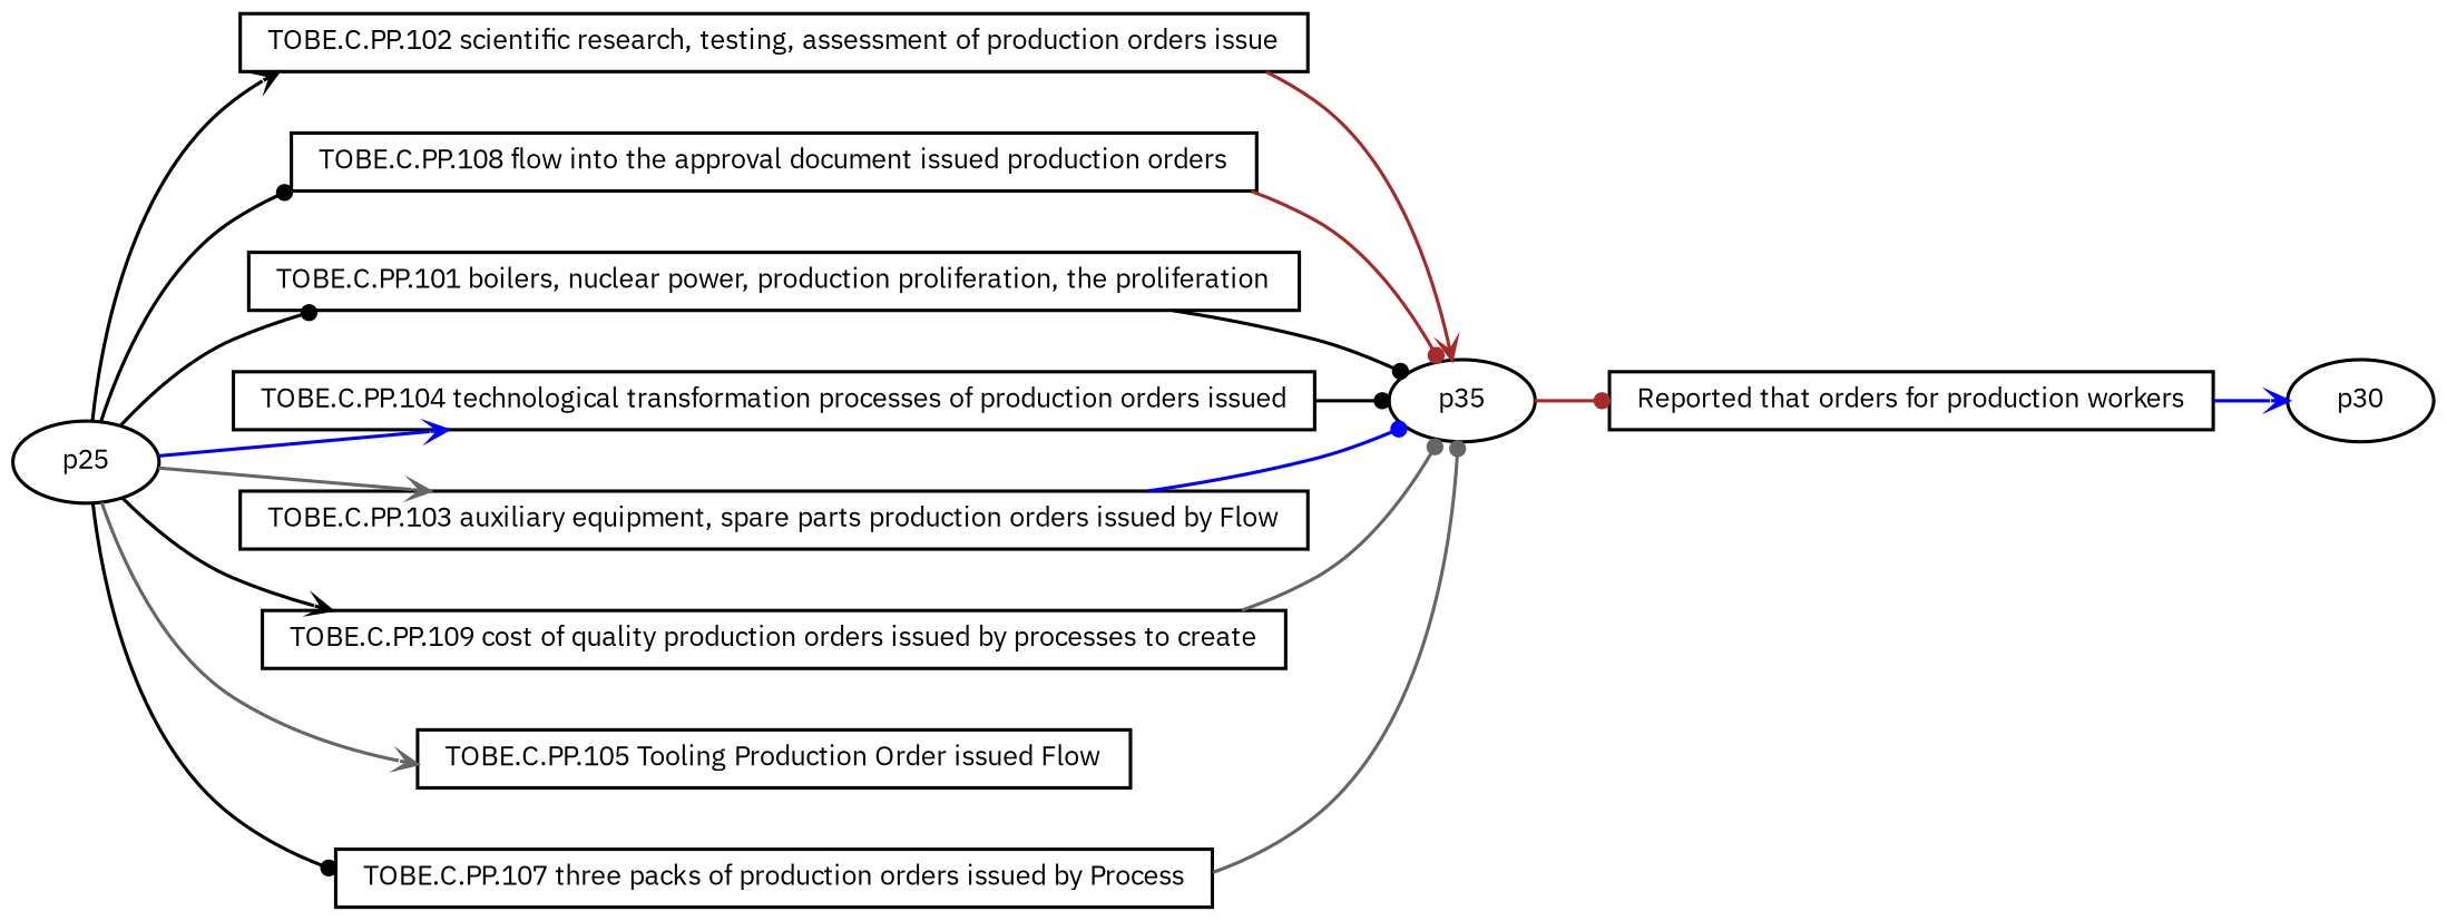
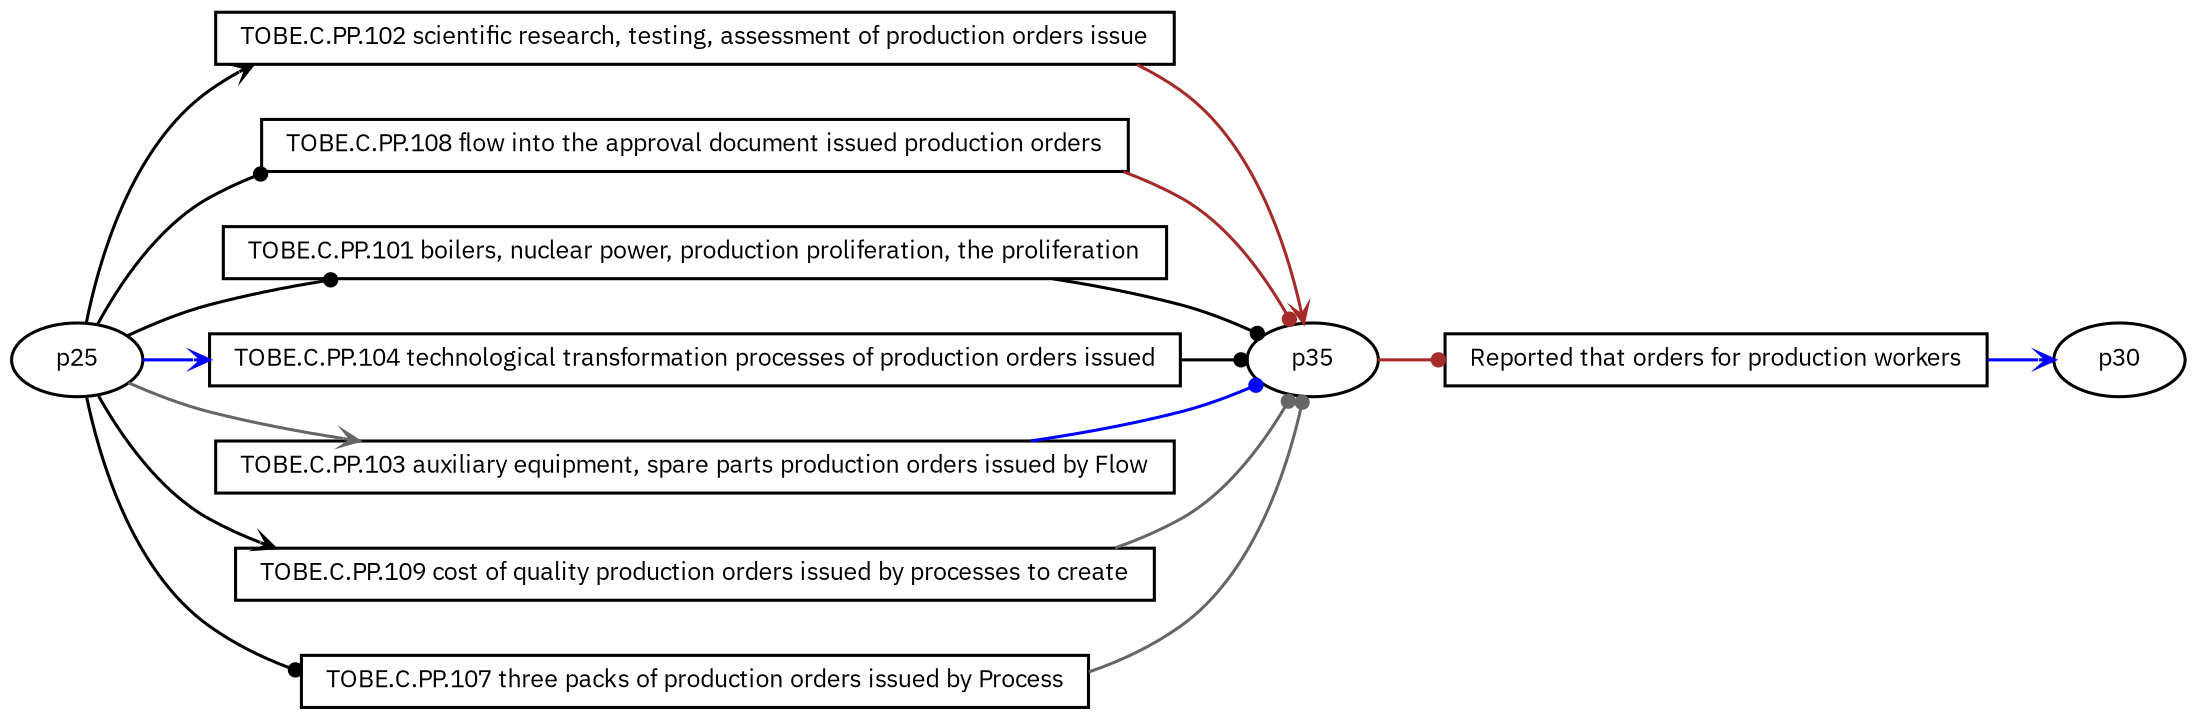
  digraph {
    fontname="IBM Plex Sans"
    fontsize=8
    rankdir=LR
    ranksep=.3
    remincross=true
    node [fontname="IBM Plex Sans" fontsize=8 shape=box]
    edge [arrowhead=dot arrowsize=0.5 color=black fontname="IBM Plex Sans"]
    n1 [height=.2 label="TOBE.C.PP.102 scientific research, testing, assessment of production orders issue" width=.2]
    n2 [height=.2 label=p35 shape=oval width=.2]
    n3 [height=.2 label="Reported that orders for production workers" width=.2]
    n4 [height=.2 label="TOBE.C.PP.108 flow into the approval document issued production orders" width=.2]
    n5 [height=.2 label="TOBE.C.PP.101 boilers, nuclear power, production proliferation, the proliferation" width=.2]
    n6 [height=.2 label="TOBE.C.PP.104 technological transformation processes of production orders issued" width=.2]
    n7 [height=.2 label="TOBE.C.PP.103 auxiliary equipment, spare parts production orders issued by Flow" width=.2]
    n8 [height=.2 label="TOBE.C.PP.109 cost of quality production orders issued by processes to create" width=.2]
-   n9 [height=.2 label="TOBE.C.PP.105 Tooling Production Order issued Flow" width=.2]
    n10 [height=.2 label="TOBE.C.PP.107 three packs of production orders issued by Process" width=.2]
    n11 [height=.2 label=p30 shape=oval width=.2]
    n12 [height=.2 label=p25 shape=oval width=.2]
    n1 -> n2 [arrowhead=vee color=brown]
    n2 -> n3 [color=brown]
    n3 -> n11 [arrowhead=vee color=blue]
    n4 -> n2 [color=brown]
    n5 -> n2
    n6 -> n2
    n7 -> n2 [color=blue]
    n8 -> n2 [color=gray40]
    n10 -> n2 [color=gray40]
    n12 -> n1 [arrowhead=vee]
    n12 -> n4
    n12 -> n5
    n12 -> n6 [arrowhead=vee color=blue]
    n12 -> n7 [arrowhead=vee color=gray40]
    n12 -> n8 [arrowhead=vee]
-   n12 -> n9 [arrowhead=vee color=gray40]
    n12 -> n10
  }
